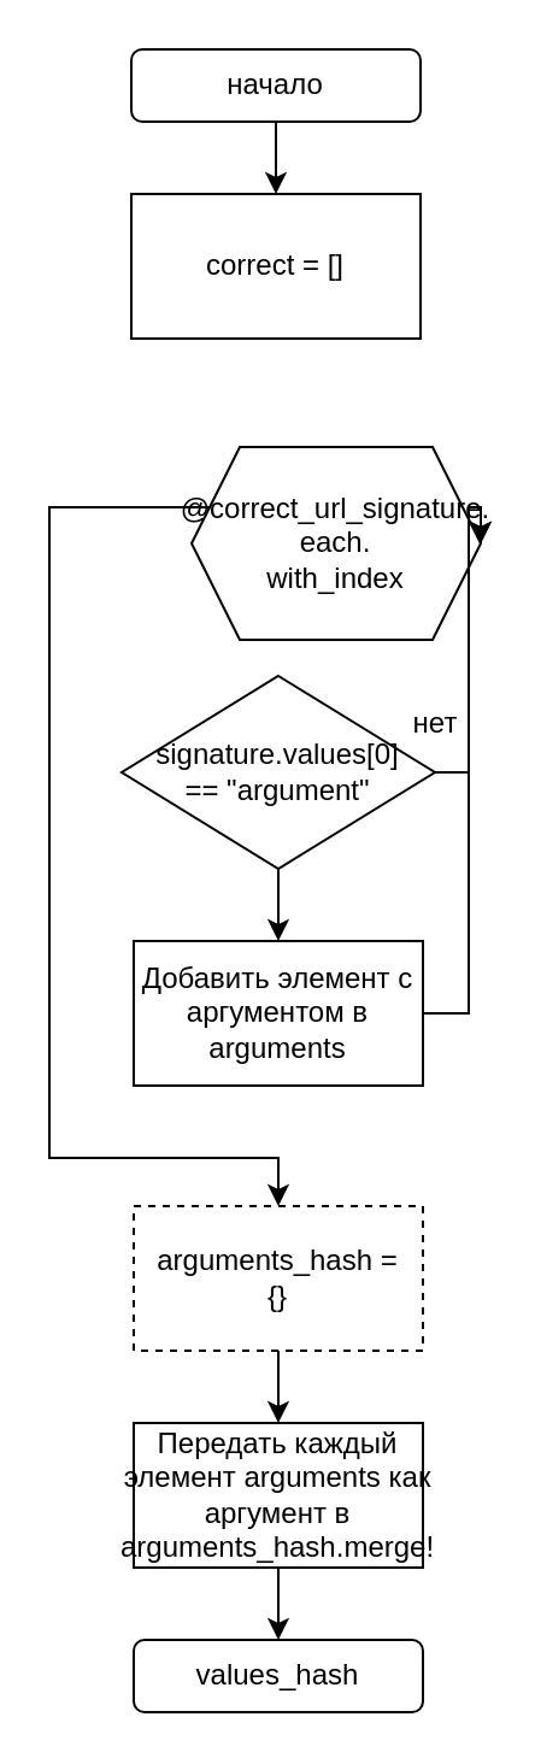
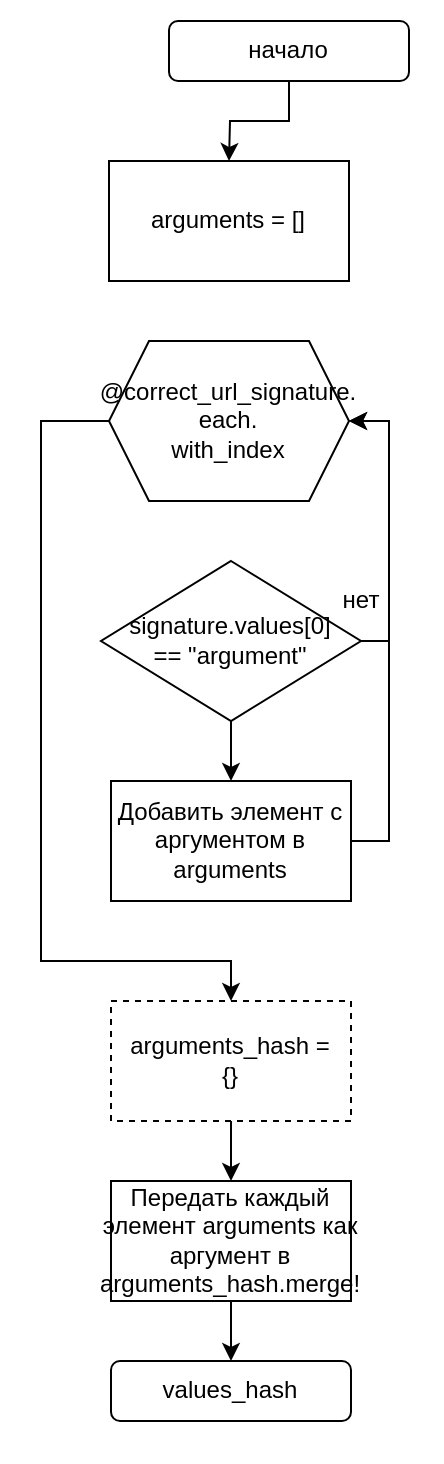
  <mxCell id="0" />
  <mxCell id="1" parent="0" />
  <mxCell id="2" value="" style="edgeStyle=orthogonalEdgeStyle;rounded=0;orthogonalLoop=1;jettySize=auto;html=1;" edge="1" parent="1" source="3"><mxGeometry relative="1" as="geometry"><mxPoint x="114" y="80" as="targetPoint" /></mxGeometry></mxCell>
- <mxCell id="3" value="начало" style="rounded=1;whiteSpace=wrap;html=1;" vertex="1" parent="1"><mxGeometry x="54" y="20" width="120" height="30" as="geometry" /></mxCell>
- <mxCell id="4" value="correct = []" style="rounded=0;whiteSpace=wrap;html=1;" vertex="1" parent="1"><mxGeometry x="54" y="80" width="120" height="60" as="geometry" /></mxCell>
+ <mxCell id="3" value="начало" style="rounded=1;whiteSpace=wrap;html=1;" vertex="1" parent="1"><mxGeometry x="84" y="10" width="120" height="30" as="geometry" /></mxCell>
+ <mxCell id="4" value="arguments = []" style="rounded=0;whiteSpace=wrap;html=1;" vertex="1" parent="1"><mxGeometry x="54" y="80" width="120" height="60" as="geometry" /></mxCell>
  <mxCell id="5" value="values_hash" style="rounded=1;whiteSpace=wrap;html=1;" vertex="1" parent="1"><mxGeometry x="55" y="680" width="120" height="30" as="geometry" /></mxCell>
  <mxCell id="6" style="edgeStyle=orthogonalEdgeStyle;rounded=0;orthogonalLoop=1;jettySize=auto;html=1;entryX=0.5;entryY=0;entryDx=0;entryDy=0;" edge="1" parent="1" source="7" target="15"><mxGeometry relative="1" as="geometry"><Array as="points"><mxPoint x="20" y="210" /><mxPoint x="20" y="480" /><mxPoint x="115" y="480" /></Array></mxGeometry></mxCell>
- <mxCell id="7" value="&lt;div&gt;@correct_url_signature.&lt;/div&gt;&lt;div&gt;each.&lt;/div&gt;&lt;div&gt;with_index&lt;br&gt;&lt;/div&gt;" style="shape=hexagon;perimeter=hexagonPerimeter2;whiteSpace=wrap;html=1;fixedSize=1;" vertex="1" parent="1"><mxGeometry x="79" y="185" width="120" height="80" as="geometry" /></mxCell>
+ <mxCell id="7" value="&lt;div&gt;@correct_url_signature.&lt;/div&gt;&lt;div&gt;each.&lt;/div&gt;&lt;div&gt;with_index&lt;br&gt;&lt;/div&gt;" style="shape=hexagon;perimeter=hexagonPerimeter2;whiteSpace=wrap;html=1;fixedSize=1;" vertex="1" parent="1"><mxGeometry x="54" y="170" width="120" height="80" as="geometry" /></mxCell>
  <mxCell id="8" style="edgeStyle=orthogonalEdgeStyle;rounded=0;orthogonalLoop=1;jettySize=auto;html=1;entryX=1;entryY=0.5;entryDx=0;entryDy=0;" edge="1" parent="1" source="10" target="7"><mxGeometry relative="1" as="geometry"><Array as="points"><mxPoint x="194" y="320" /><mxPoint x="194" y="210" /></Array></mxGeometry></mxCell>
  <mxCell id="9" style="edgeStyle=orthogonalEdgeStyle;rounded=0;orthogonalLoop=1;jettySize=auto;html=1;entryX=0.5;entryY=0;entryDx=0;entryDy=0;" edge="1" parent="1" source="10" target="12"><mxGeometry relative="1" as="geometry" /></mxCell>
  <mxCell id="10" value="&lt;div&gt;signature.values[0]&lt;/div&gt;&lt;div&gt;== &quot;argument&quot;&lt;br&gt;&lt;/div&gt;" style="rhombus;whiteSpace=wrap;html=1;" vertex="1" parent="1"><mxGeometry x="50" y="280" width="130" height="80" as="geometry" /></mxCell>
  <mxCell id="11" style="edgeStyle=orthogonalEdgeStyle;rounded=0;orthogonalLoop=1;jettySize=auto;html=1;entryX=1;entryY=0.5;entryDx=0;entryDy=0;" edge="1" parent="1" source="12" target="7"><mxGeometry relative="1" as="geometry"><Array as="points"><mxPoint x="194" y="420" /><mxPoint x="194" y="210" /></Array></mxGeometry></mxCell>
  <mxCell id="12" value="Добавить элемент с аргументом в arguments" style="rounded=0;whiteSpace=wrap;html=1;" vertex="1" parent="1"><mxGeometry x="55" y="390" width="120" height="60" as="geometry" /></mxCell>
  <mxCell id="13" value="нет" style="text;html=1;align=center;verticalAlign=middle;resizable=0;points=[];autosize=1;strokeColor=none;fillColor=none;" vertex="1" parent="1"><mxGeometry x="160" y="290" width="40" height="20" as="geometry" /></mxCell>
  <mxCell id="14" value="" style="edgeStyle=orthogonalEdgeStyle;rounded=0;orthogonalLoop=1;jettySize=auto;html=1;" edge="1" parent="1" source="15" target="17"><mxGeometry relative="1" as="geometry" /></mxCell>
  <mxCell id="15" value="&lt;div&gt;arguments_hash = &lt;br&gt;&lt;/div&gt;&lt;div&gt;{}&lt;br&gt;&lt;/div&gt;" style="rounded=0;whiteSpace=wrap;html=1;dashed=1;" vertex="1" parent="1"><mxGeometry x="55" y="500" width="120" height="60" as="geometry" /></mxCell>
  <mxCell id="16" value="" style="edgeStyle=orthogonalEdgeStyle;rounded=0;orthogonalLoop=1;jettySize=auto;html=1;" edge="1" parent="1" source="17" target="5"><mxGeometry relative="1" as="geometry" /></mxCell>
  <mxCell id="17" value="Передать каждый элемент arguments как аргумент в arguments_hash.merge!" style="rounded=0;whiteSpace=wrap;html=1;" vertex="1" parent="1"><mxGeometry x="55" y="590" width="120" height="60" as="geometry" /></mxCell>
